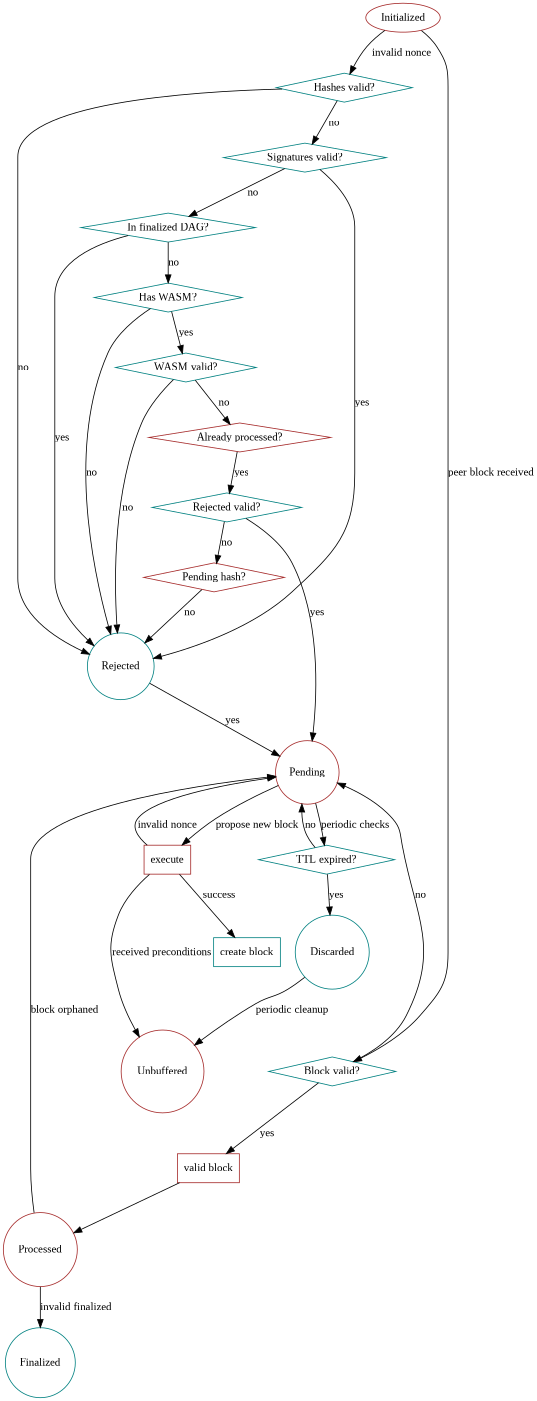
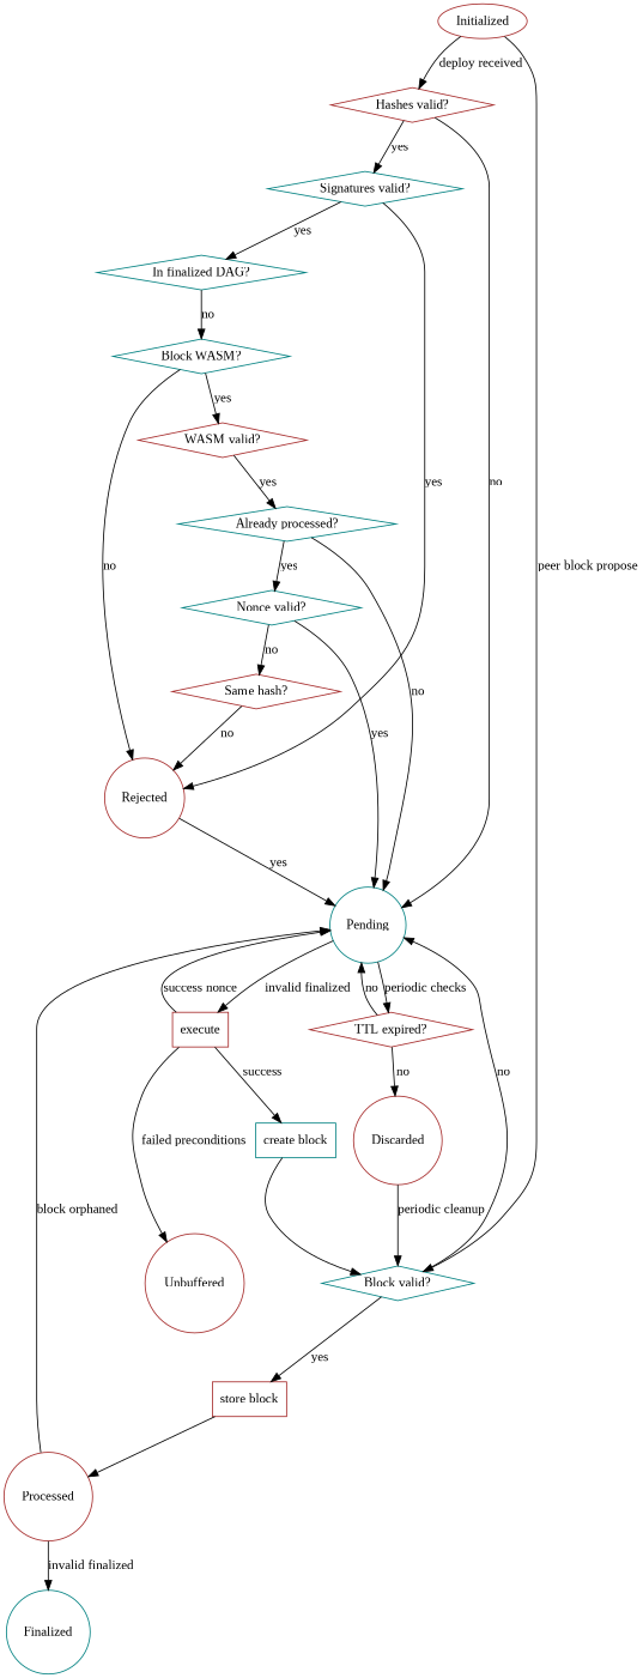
  digraph {
    fontname="Liberation Serif"
    node [color=brown fontname="Liberation Serif" shape=diamond]
    edge [fontname="Liberation Serif"]
    n1 [label=Initialized shape=ellipse]
-   n2 [color=teal label="Hashes valid?"]
+   n2 [label="Hashes valid?"]
    n3 [color=teal label="Block valid?"]
-   n4 [color=teal label=Rejected shape=circle]
+   n4 [label=Rejected shape=circle]
    n5 [color=teal label="Signatures valid?"]
-   n6 [label=Pending shape=circle]
-   n7 [label="valid block" shape=box]
+   n6 [color=teal label=Pending shape=circle]
+   n7 [label="store block" shape=box]
    n8 [color=teal label="In finalized DAG?"]
-   n9 [color=teal label="Has WASM?"]
-   n10 [color=teal label="WASM valid?"]
-   n11 [label="Already processed?"]
-   n12 [color=teal label="Rejected valid?"]
-   n13 [label="Pending hash?"]
-   n14 [color=teal label="TTL expired?"]
+   n9 [color=teal label="Block WASM?"]
+   n10 [label="WASM valid?"]
+   n11 [color=teal label="Already processed?"]
+   n12 [color=teal label="Nonce valid?"]
+   n13 [label="Same hash?"]
+   n14 [label="TTL expired?"]
    n15 [label=execute shape=box]
-   n16 [color=teal label=Discarded shape=circle]
+   n16 [label=Discarded shape=circle]
    n17 [label=Unbuffered shape=circle]
    n18 [color=teal label="create block" shape=box]
    n19 [label=Processed shape=circle]
    n20 [color=teal label=Finalized shape=circle]
-   n1 -> n2 [label="invalid nonce"]
-   n1 -> n3 [label="peer block received"]
-   n2 -> n4 [label=no]
-   n2 -> n5 [label=no]
+   n1 -> n2 [label="deploy received"]
+   n1 -> n3 [label="peer block propose"]
+   n2 -> n6 [label=no]
+   n2 -> n5 [label=yes]
    n3 -> n6 [label=no]
    n3 -> n7 [label=yes]
    n4 -> n6 [label=yes]
    n5 -> n4 [label=yes]
-   n5 -> n8 [label=no]
+   n5 -> n8 [label=yes]
    n6 -> n14 [label="periodic checks"]
-   n6 -> n15 [label="propose new block"]
+   n6 -> n15 [label="invalid finalized"]
    n7 -> n19
-   n8 -> n4 [label=yes]
    n8 -> n9 [label=no]
    n9 -> n4 [label=no]
    n9 -> n10 [label=yes]
-   n10 -> n4 [label=no]
-   n10 -> n11 [label=no]
+   n10 -> n11 [label=yes]
+   n11 -> n6 [label=no]
    n11 -> n12 [label=yes]
    n12 -> n6 [label=yes]
    n12 -> n13 [label=no]
    n13 -> n4 [label=no]
    n14 -> n6 [label=no]
-   n14 -> n16 [label=yes]
-   n15 -> n6 [label="invalid nonce"]
-   n15 -> n17 [label="received preconditions"]
+   n14 -> n16 [label=no]
+   n15 -> n6 [label="success nonce"]
+   n15 -> n17 [label="failed preconditions"]
    n15 -> n18 [label=success]
-   n16 -> n17 [label="periodic cleanup"]
+   n16 -> n3 [label="periodic cleanup"]
+   n18 -> n3
    n19 -> n6 [label="block orphaned"]
    n19 -> n20 [label="invalid finalized"]
  }
